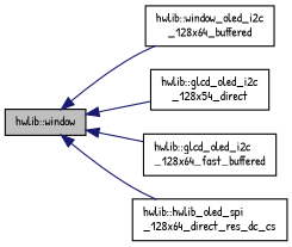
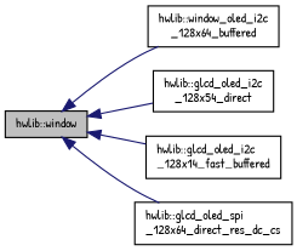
  digraph {
    fontname="Patrick Hand"
    rankdir=LR
    node [color=black fillcolor=white fontname="Patrick Hand" fontsize=10 shape=record style=filled]
    edge [color=midnightblue dir=back fontname="Patrick Hand" fontsize=10 labelfontname=Helvetica labelfontsize=10 style=solid]
    n1 [fillcolor=grey75 fontcolor=black height=0.2 label="hwlib::window" width=0.4]
    n2 [height=0.2 label="hwlib::window_oled_i2c\l_128x64_buffered" width=0.4]
    n3 [height=0.2 label="hwlib::glcd_oled_i2c\l_128x54_direct" width=0.4]
-   n4 [height=0.2 label="hwlib::glcd_oled_i2c\l_128x64_fast_buffered" width=0.4]
-   n5 [height=0.2 label="hwlib::hwlib_oled_spi\l_128x64_direct_res_dc_cs" width=0.4]
+   n4 [height=0.2 label="hwlib::glcd_oled_i2c\l_128x14_fast_buffered" width=0.4]
+   n5 [height=0.2 label="hwlib::glcd_oled_spi\l_128x64_direct_res_dc_cs" width=0.4]
    n1 -> n2
    n1 -> n3
    n1 -> n4
    n1 -> n5
  }
